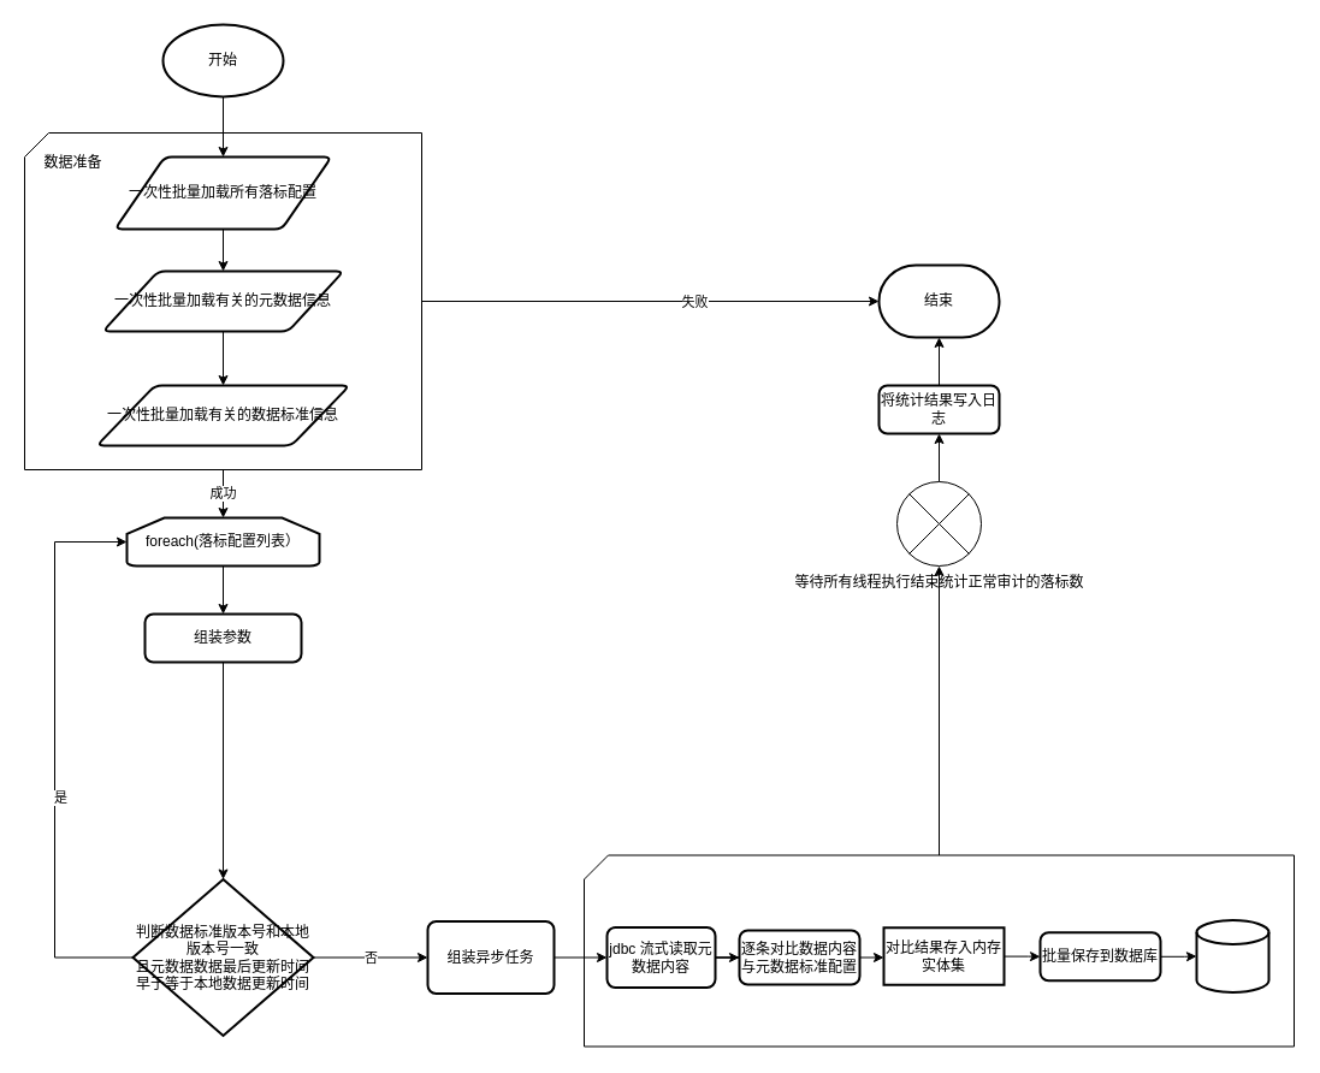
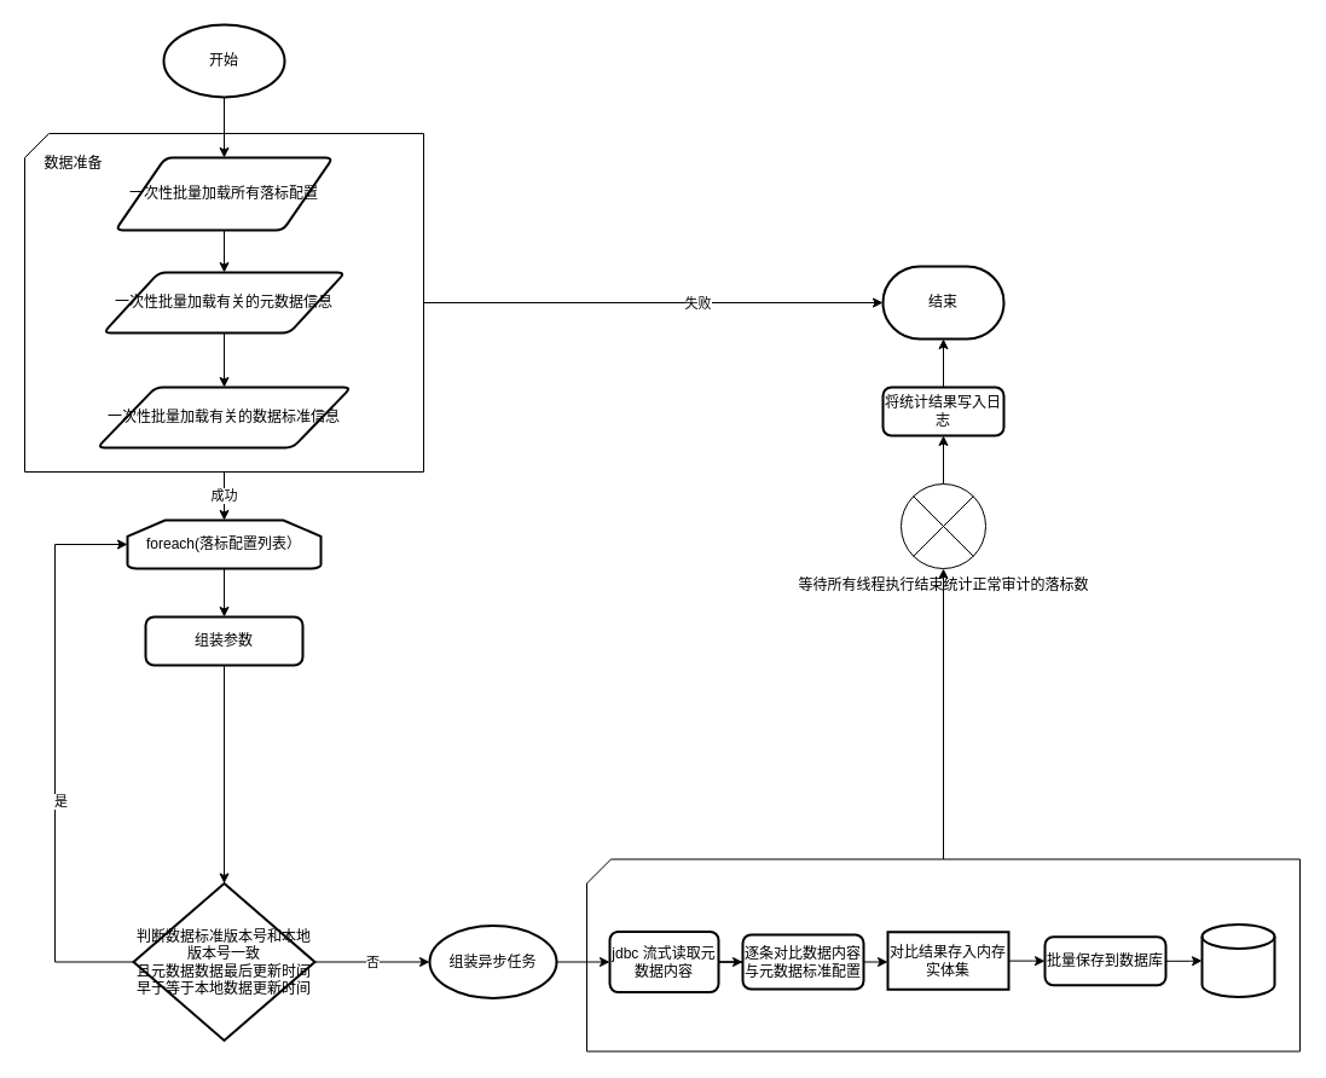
  <mxCell id="0" />
  <mxCell id="1" parent="0" />
  <mxCell id="2" value="" style="edgeStyle=orthogonalEdgeStyle;rounded=0;orthogonalLoop=1;jettySize=auto;html=1;" edge="1" parent="1" source="5" target="14"><mxGeometry relative="1" as="geometry" /></mxCell>
  <mxCell id="3" value="失败" style="edgeLabel;html=1;align=center;verticalAlign=middle;resizable=0;points=[];" vertex="1" connectable="0" parent="2"><mxGeometry x="0.187" relative="1" as="geometry"><mxPoint as="offset" /></mxGeometry></mxCell>
  <mxCell id="4" value="成功" style="edgeStyle=orthogonalEdgeStyle;rounded=0;orthogonalLoop=1;jettySize=auto;html=1;" edge="1" parent="1" source="5" target="16"><mxGeometry relative="1" as="geometry" /></mxCell>
  <mxCell id="5" value="" style="verticalLabelPosition=bottom;verticalAlign=top;html=1;shape=card;whiteSpace=wrap;size=20;arcSize=12;" vertex="1" parent="1"><mxGeometry x="20" y="110" width="330" height="280" as="geometry" /></mxCell>
  <mxCell id="6" value="" style="edgeStyle=orthogonalEdgeStyle;rounded=0;orthogonalLoop=1;jettySize=auto;html=1;" edge="1" parent="1" source="7" target="9"><mxGeometry relative="1" as="geometry" /></mxCell>
  <mxCell id="7" value="开始" style="strokeWidth=2;html=1;shape=mxgraph.flowchart.start_1;whiteSpace=wrap;" vertex="1" parent="1"><mxGeometry x="135" y="20" width="100" height="60" as="geometry" /></mxCell>
  <mxCell id="8" value="" style="edgeStyle=orthogonalEdgeStyle;rounded=0;orthogonalLoop=1;jettySize=auto;html=1;" edge="1" parent="1" source="9" target="11"><mxGeometry relative="1" as="geometry" /></mxCell>
  <mxCell id="9" value="一次性批量加载所有落标配置" style="shape=parallelogram;html=1;strokeWidth=2;perimeter=parallelogramPerimeter;whiteSpace=wrap;rounded=1;arcSize=12;size=0.23;" vertex="1" parent="1"><mxGeometry x="95" y="130" width="180" height="60" as="geometry" /></mxCell>
  <mxCell id="10" value="" style="edgeStyle=orthogonalEdgeStyle;rounded=0;orthogonalLoop=1;jettySize=auto;html=1;" edge="1" parent="1" source="11" target="12"><mxGeometry relative="1" as="geometry" /></mxCell>
  <mxCell id="11" value="一次性批量加载有关的元数据信息" style="shape=parallelogram;html=1;strokeWidth=2;perimeter=parallelogramPerimeter;whiteSpace=wrap;rounded=1;arcSize=12;size=0.23;" vertex="1" parent="1"><mxGeometry x="85" y="225" width="200" height="50" as="geometry" /></mxCell>
  <mxCell id="12" value="一次性批量加载有关的数据标准信息" style="shape=parallelogram;html=1;strokeWidth=2;perimeter=parallelogramPerimeter;whiteSpace=wrap;rounded=1;arcSize=12;size=0.23;" vertex="1" parent="1"><mxGeometry x="80" y="320" width="210" height="50" as="geometry" /></mxCell>
  <mxCell id="13" value="数据准备" style="text;html=1;resizable=0;autosize=1;align=center;verticalAlign=middle;points=[];fillColor=none;strokeColor=none;rounded=0;" vertex="1" parent="1"><mxGeometry x="25" y="120" width="70" height="30" as="geometry" /></mxCell>
  <mxCell id="14" value="结束" style="strokeWidth=2;html=1;shape=mxgraph.flowchart.terminator;whiteSpace=wrap;" vertex="1" parent="1"><mxGeometry x="730" y="220" width="100" height="60" as="geometry" /></mxCell>
  <mxCell id="15" value="" style="edgeStyle=orthogonalEdgeStyle;rounded=0;orthogonalLoop=1;jettySize=auto;html=1;" edge="1" parent="1" source="16" target="18"><mxGeometry relative="1" as="geometry" /></mxCell>
  <mxCell id="16" value="foreach(落标配置列表）" style="strokeWidth=2;html=1;shape=mxgraph.flowchart.loop_limit;whiteSpace=wrap;" vertex="1" parent="1"><mxGeometry x="105" y="430" width="160" height="40" as="geometry" /></mxCell>
  <mxCell id="17" value="" style="edgeStyle=orthogonalEdgeStyle;rounded=0;orthogonalLoop=1;jettySize=auto;html=1;" edge="1" parent="1" source="18" target="39"><mxGeometry relative="1" as="geometry" /></mxCell>
  <mxCell id="18" value="组装参数" style="rounded=1;whiteSpace=wrap;html=1;absoluteArcSize=1;arcSize=14;strokeWidth=2;" vertex="1" parent="1"><mxGeometry x="120" y="510" width="130" height="40" as="geometry" /></mxCell>
  <mxCell id="19" value="" style="edgeStyle=orthogonalEdgeStyle;rounded=0;orthogonalLoop=1;jettySize=auto;html=1;" edge="1" parent="1" source="20" target="31"><mxGeometry relative="1" as="geometry" /></mxCell>
  <mxCell id="20" value="" style="verticalLabelPosition=bottom;verticalAlign=top;html=1;shape=card;whiteSpace=wrap;size=20;arcSize=12;" vertex="1" parent="1"><mxGeometry x="485" y="710.5" width="590" height="159" as="geometry" /></mxCell>
  <mxCell id="21" value="" style="edgeStyle=orthogonalEdgeStyle;rounded=0;orthogonalLoop=1;jettySize=auto;html=1;" edge="1" parent="1" source="22" target="24"><mxGeometry relative="1" as="geometry" /></mxCell>
  <mxCell id="22" value="jdbc 流式读取元数据内容" style="rounded=1;whiteSpace=wrap;html=1;absoluteArcSize=1;arcSize=14;strokeWidth=2;" vertex="1" parent="1"><mxGeometry x="504" y="770.5" width="90" height="50" as="geometry" /></mxCell>
  <mxCell id="23" value="" style="edgeStyle=orthogonalEdgeStyle;rounded=0;orthogonalLoop=1;jettySize=auto;html=1;" edge="1" parent="1" source="24" target="26"><mxGeometry relative="1" as="geometry" /></mxCell>
  <mxCell id="24" value="逐条对比数据内容与元数据标准配置" style="rounded=1;whiteSpace=wrap;html=1;absoluteArcSize=1;arcSize=14;strokeWidth=2;" vertex="1" parent="1"><mxGeometry x="614" y="773" width="100" height="45" as="geometry" /></mxCell>
  <mxCell id="25" value="" style="edgeStyle=orthogonalEdgeStyle;rounded=0;orthogonalLoop=1;jettySize=auto;html=1;" edge="1" parent="1" source="26" target="35"><mxGeometry relative="1" as="geometry" /></mxCell>
  <mxCell id="26" value="对比结果存入内存实体集" style="whiteSpace=wrap;html=1;absoluteArcSize=1;arcSize=14;strokeWidth=2;rounded=0;" vertex="1" parent="1"><mxGeometry x="734" y="770.75" width="100" height="47.5" as="geometry" /></mxCell>
  <mxCell id="27" value="" style="edgeStyle=orthogonalEdgeStyle;rounded=0;orthogonalLoop=1;jettySize=auto;html=1;" edge="1" parent="1" source="28" target="22"><mxGeometry relative="1" as="geometry" /></mxCell>
- <mxCell id="28" value="组装异步任务" style="rounded=1;whiteSpace=wrap;html=1;absoluteArcSize=1;arcSize=14;strokeWidth=2;" vertex="1" parent="1"><mxGeometry x="355" y="765.5" width="105" height="60" as="geometry" /></mxCell>
+ <mxCell id="28" value="组装异步任务" style="ellipse;whiteSpace=wrap;html=1;absoluteArcSize=1;arcSize=14;strokeWidth=2;" vertex="1" parent="1"><mxGeometry x="355" y="765.5" width="105" height="60" as="geometry" /></mxCell>
  <mxCell id="29" value="" style="strokeWidth=2;html=1;shape=mxgraph.flowchart.database;whiteSpace=wrap;" vertex="1" parent="1"><mxGeometry x="994" y="764.5" width="60" height="60" as="geometry" /></mxCell>
  <mxCell id="30" value="" style="edgeStyle=orthogonalEdgeStyle;rounded=0;orthogonalLoop=1;jettySize=auto;html=1;" edge="1" parent="1" source="31" target="33"><mxGeometry relative="1" as="geometry" /></mxCell>
  <mxCell id="31" value="等待所有线程执行结束统计正常审计的落标数" style="verticalLabelPosition=bottom;verticalAlign=top;html=1;shape=mxgraph.flowchart.or;" vertex="1" parent="1"><mxGeometry x="745" y="400" width="70" height="70" as="geometry" /></mxCell>
  <mxCell id="32" value="" style="edgeStyle=orthogonalEdgeStyle;rounded=0;orthogonalLoop=1;jettySize=auto;html=1;" edge="1" parent="1" source="33" target="14"><mxGeometry relative="1" as="geometry" /></mxCell>
  <mxCell id="33" value="将统计结果写入日志" style="rounded=1;whiteSpace=wrap;html=1;absoluteArcSize=1;arcSize=14;strokeWidth=2;" vertex="1" parent="1"><mxGeometry x="730" y="320" width="100" height="40" as="geometry" /></mxCell>
  <mxCell id="34" value="" style="edgeStyle=orthogonalEdgeStyle;rounded=0;orthogonalLoop=1;jettySize=auto;html=1;" edge="1" parent="1" source="35" target="29"><mxGeometry relative="1" as="geometry" /></mxCell>
  <mxCell id="35" value="批量保存到数据库" style="rounded=1;whiteSpace=wrap;html=1;absoluteArcSize=1;arcSize=14;strokeWidth=2;" vertex="1" parent="1"><mxGeometry x="864" y="774.75" width="100" height="40" as="geometry" /></mxCell>
  <mxCell id="36" value="否" style="edgeStyle=orthogonalEdgeStyle;rounded=0;orthogonalLoop=1;jettySize=auto;html=1;" edge="1" parent="1" source="39" target="28"><mxGeometry relative="1" as="geometry" /></mxCell>
  <mxCell id="37" style="edgeStyle=orthogonalEdgeStyle;rounded=0;orthogonalLoop=1;jettySize=auto;html=1;entryX=0;entryY=0.5;entryDx=0;entryDy=0;entryPerimeter=0;" edge="1" parent="1" source="39" target="16"><mxGeometry relative="1" as="geometry"><Array as="points"><mxPoint x="45" y="796" /><mxPoint x="45" y="450" /></Array></mxGeometry></mxCell>
  <mxCell id="38" value="是" style="edgeLabel;html=1;align=center;verticalAlign=middle;resizable=0;points=[];" vertex="1" connectable="0" parent="37"><mxGeometry x="-0.156" y="-4" relative="1" as="geometry"><mxPoint y="1" as="offset" /></mxGeometry></mxCell>
  <mxCell id="39" value="判断数据标准版本号和本地版本号一致&lt;br&gt;且元数据数据最后更新时间早于等于本地数据更新时间" style="strokeWidth=2;html=1;shape=mxgraph.flowchart.decision;whiteSpace=wrap;" vertex="1" parent="1"><mxGeometry x="110" y="730.5" width="150" height="130" as="geometry" /></mxCell>
